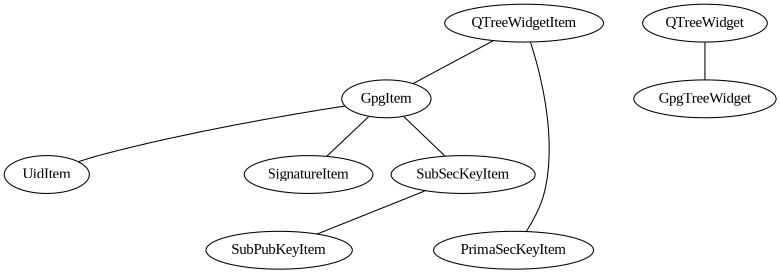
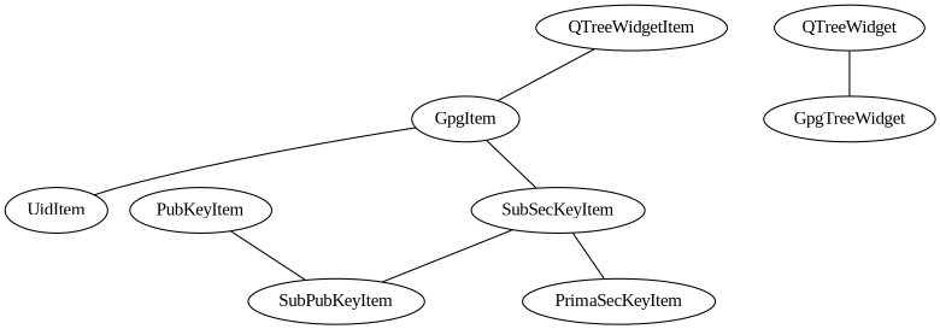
  graph {
    fontname="Liberation Serif"
    node [fontname="Liberation Serif"]
    edge [fontname="Liberation Serif"]
    QTreeWidgetItem
    GpgItem
    SubSecKeyItem
-   SignatureItem
    UidItem
    SubPubKeyItem
    PrimaSecKeyItem
    QTreeWidget
    GpgTreeWidget
+   PubKeyItem
    QTreeWidgetItem -- GpgItem
    GpgItem -- SubSecKeyItem
-   GpgItem -- SignatureItem
    GpgItem -- UidItem
    SubSecKeyItem -- SubPubKeyItem
-   QTreeWidgetItem -- PrimaSecKeyItem
+   SubSecKeyItem -- PrimaSecKeyItem
    QTreeWidget -- GpgTreeWidget
+   PubKeyItem -- SubPubKeyItem
  }
